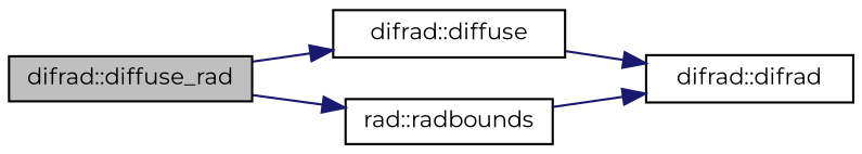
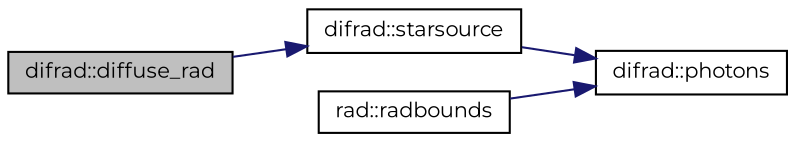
  digraph {
    fontname=Montserrat
    rankdir=LR
    node [color=black fillcolor=white fontname=Montserrat fontsize=10 shape=record style=filled]
    edge [color=midnightblue fontname=Montserrat fontsize=10 labelfontname=Helvetica labelfontsize=10 style=solid]
    n1 [fillcolor=grey75 fontcolor=black height=0.2 label="difrad::diffuse_rad" width=0.4]
-   n2 [height=0.2 label="difrad::diffuse" width=0.4]
+   n2 [height=0.2 label="difrad::starsource" width=0.4]
    n3 [height=0.2 label="rad::radbounds" width=0.4]
-   n4 [height=0.2 label="difrad::difrad" width=0.4]
+   n4 [height=0.2 label="difrad::photons" width=0.4]
    n1 -> n2
-   n1 -> n3
    n2 -> n4
    n3 -> n4
  }
